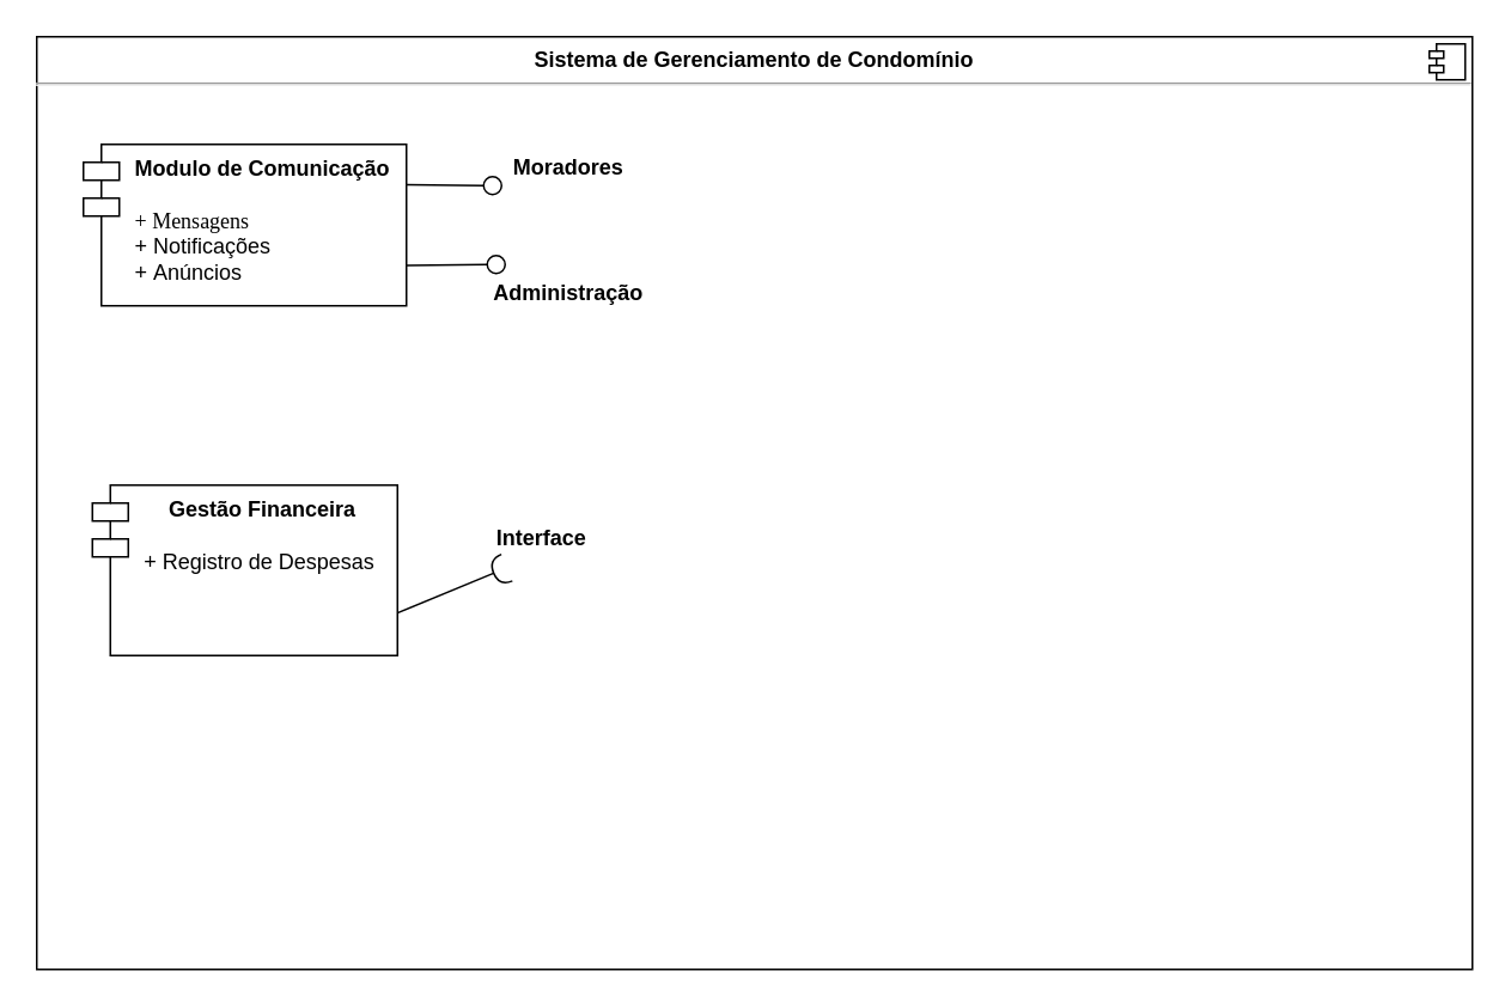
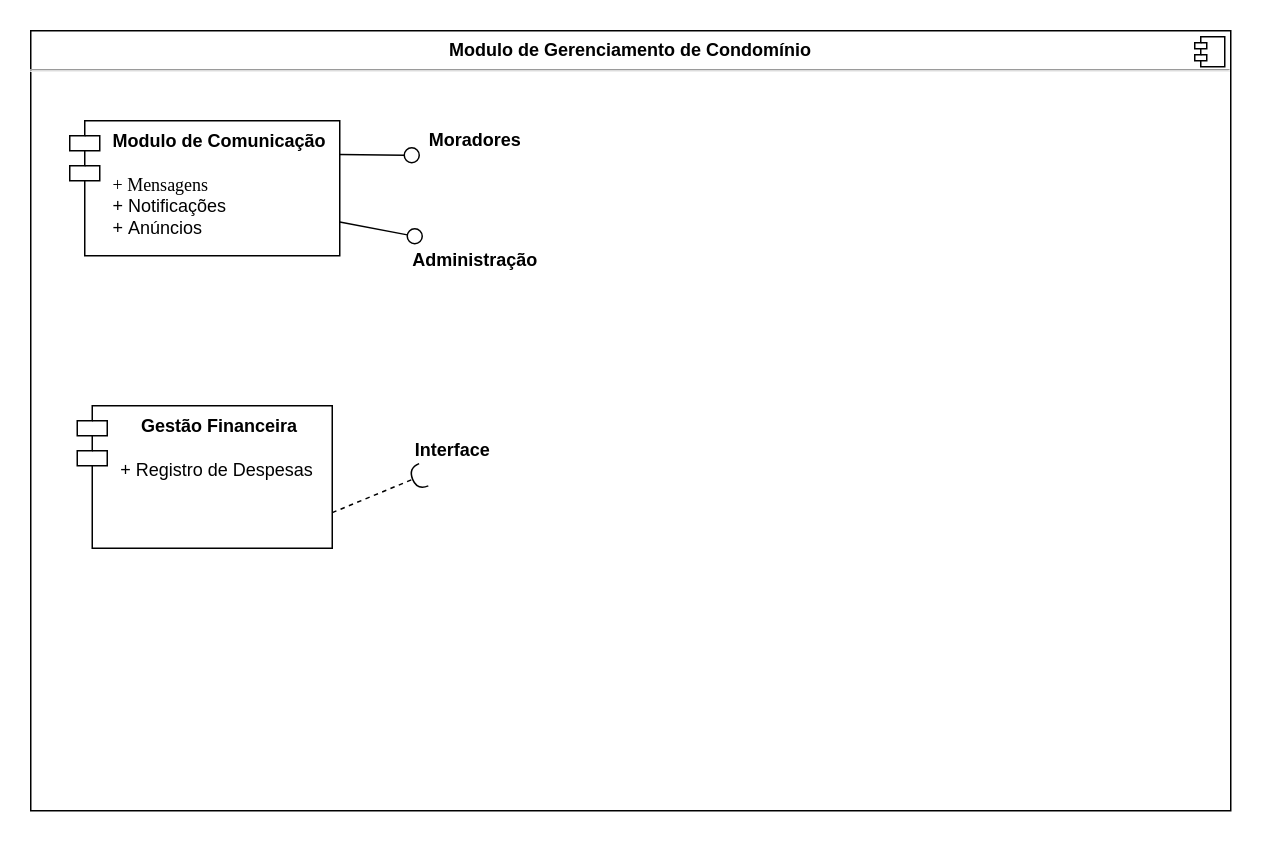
  <mxCell id="0" />
  <mxCell id="1" parent="0" />
- <mxCell id="2" value="&lt;p style=&quot;margin: 6px 0px 0px;&quot;&gt;&lt;b&gt;&lt;span style=&quot;background-color: initial;&quot;&gt;Sistema de Gerenciamento de Condomínio&lt;/span&gt;&lt;br&gt;&lt;/b&gt;&lt;/p&gt;&lt;hr&gt;&lt;p style=&quot;margin:0px;margin-left:8px;&quot;&gt;&lt;br&gt;&lt;/p&gt;" style="align=center;overflow=fill;html=1;dropTarget=0;whiteSpace=wrap;movable=1;resizable=1;rotatable=1;deletable=1;editable=1;locked=0;connectable=1;" vertex="1" parent="1"><mxGeometry x="20" y="20" width="800" height="520" as="geometry" /></mxCell>
+ <mxCell id="2" value="&lt;p style=&quot;margin: 6px 0px 0px;&quot;&gt;&lt;b&gt;&lt;span style=&quot;background-color: initial;&quot;&gt;Modulo de Gerenciamento de Condomínio&lt;/span&gt;&lt;br&gt;&lt;/b&gt;&lt;/p&gt;&lt;hr&gt;&lt;p style=&quot;margin:0px;margin-left:8px;&quot;&gt;&lt;br&gt;&lt;/p&gt;" style="align=center;overflow=fill;html=1;dropTarget=0;whiteSpace=wrap;movable=1;resizable=1;rotatable=1;deletable=1;editable=1;locked=0;connectable=1;" vertex="1" parent="1"><mxGeometry x="20" y="20" width="800" height="520" as="geometry" /></mxCell>
  <mxCell id="3" value="" style="shape=component;jettyWidth=8;jettyHeight=4;" vertex="1" parent="2"><mxGeometry x="1" width="20" height="20" relative="1" as="geometry"><mxPoint x="-24" y="4" as="offset" /></mxGeometry></mxCell>
  <mxCell id="4" value="&lt;b&gt;Modulo de Comunicação&lt;/b&gt;&lt;br&gt;&lt;br&gt;&lt;div style=&quot;text-align: left;&quot;&gt;&lt;span style=&quot;font-family: &amp;quot;Times New Roman&amp;quot;; background-color: initial;&quot;&gt;+ Mensagens&lt;/span&gt;&lt;/div&gt;&lt;div style=&quot;text-align: left;&quot;&gt;&lt;span style=&quot;background-color: initial;&quot;&gt;+ Notificações&lt;/span&gt;&lt;/div&gt;&lt;div style=&quot;text-align: left;&quot;&gt;&lt;span style=&quot;background-color: initial;&quot;&gt;+&amp;nbsp;&lt;/span&gt;&lt;span style=&quot;background-color: initial;&quot;&gt;Anúncios&lt;/span&gt;&lt;/div&gt;" style="shape=module;align=left;spacingLeft=20;align=center;verticalAlign=top;whiteSpace=wrap;html=1;" vertex="1" parent="1"><mxGeometry x="46" y="80" width="180" height="90" as="geometry" /></mxCell>
  <mxCell id="5" value="" style="ellipse;whiteSpace=wrap;html=1;align=center;aspect=fixed;fillColor=none;strokeColor=none;resizable=0;perimeter=centerPerimeter;rotatable=0;allowArrows=0;points=[];outlineConnect=1;" vertex="1" parent="1"><mxGeometry x="271" y="240" width="10" height="10" as="geometry" /></mxCell>
  <mxCell id="6" value="" style="rounded=0;orthogonalLoop=1;jettySize=auto;html=1;endArrow=oval;endFill=0;sketch=0;sourcePerimeterSpacing=0;targetPerimeterSpacing=0;endSize=10;exitX=1;exitY=0.25;exitDx=0;exitDy=0;entryX=-0.025;entryY=0.885;entryDx=0;entryDy=0;entryPerimeter=0;" edge="1" target="9" parent="1" source="4"><mxGeometry relative="1" as="geometry"><mxPoint x="596" y="255" as="sourcePoint" /><mxPoint x="346" y="100" as="targetPoint" /></mxGeometry></mxCell>
  <mxCell id="7" value="" style="rounded=0;orthogonalLoop=1;jettySize=auto;html=1;endArrow=oval;endFill=0;sketch=0;sourcePerimeterSpacing=0;targetPerimeterSpacing=0;endSize=10;exitX=1;exitY=0.75;exitDx=0;exitDy=0;entryX=0;entryY=-0.115;entryDx=0;entryDy=0;entryPerimeter=0;" edge="1" parent="1" source="4" target="8"><mxGeometry relative="1" as="geometry"><mxPoint x="276" y="170" as="sourcePoint" /><mxPoint x="366" y="200" as="targetPoint" /></mxGeometry></mxCell>
- <mxCell id="8" value="Administração" style="text;align=center;fontStyle=1;verticalAlign=middle;spacingLeft=3;spacingRight=3;strokeColor=none;rotatable=0;points=[[0,0.5],[1,0.5]];portConstraint=eastwest;html=1;" vertex="1" parent="1"><mxGeometry x="276" y="150" width="80" height="26" as="geometry" /></mxCell>
+ <mxCell id="8" value="Administração" style="text;align=center;fontStyle=1;verticalAlign=middle;spacingLeft=3;spacingRight=3;strokeColor=none;rotatable=0;points=[[0,0.5],[1,0.5]];portConstraint=eastwest;html=1;" vertex="1" parent="1"><mxGeometry x="276" y="160" width="80" height="26" as="geometry" /></mxCell>
  <mxCell id="9" value="Moradores" style="text;align=center;fontStyle=1;verticalAlign=middle;spacingLeft=3;spacingRight=3;strokeColor=none;rotatable=0;points=[[0,0.5],[1,0.5]];portConstraint=eastwest;html=1;" vertex="1" parent="1"><mxGeometry x="276" y="80" width="80" height="26" as="geometry" /></mxCell>
  <mxCell id="10" value="&lt;b&gt;Gestão Financeira&lt;/b&gt;&lt;br&gt;&lt;div style=&quot;text-align: left;&quot;&gt;&lt;br&gt;&lt;/div&gt;&lt;div style=&quot;text-align: left;&quot;&gt;&lt;span style=&quot;background-color: initial;&quot;&gt;+ Registro de Despesas&amp;nbsp;&lt;/span&gt;&lt;/div&gt;" style="shape=module;align=left;spacingLeft=20;align=center;verticalAlign=top;whiteSpace=wrap;html=1;" vertex="1" parent="1"><mxGeometry x="51" y="270" width="170" height="95" as="geometry" /></mxCell>
- <mxCell id="11" value="" style="rounded=0;orthogonalLoop=1;jettySize=auto;html=1;endArrow=halfCircle;endFill=0;endSize=6;strokeWidth=1;sketch=0;exitX=1;exitY=0.75;exitDx=0;exitDy=0;entryX=0.183;entryY=1.167;entryDx=0;entryDy=0;entryPerimeter=0;" edge="1" target="13" parent="1" source="10"><mxGeometry relative="1" as="geometry"><mxPoint x="466" y="340" as="sourcePoint" /><mxPoint x="496" y="270" as="targetPoint" /><Array as="points" /></mxGeometry></mxCell>
+ <mxCell id="11" value="" style="rounded=0;orthogonalLoop=1;jettySize=auto;html=1;endArrow=halfCircle;endFill=0;endSize=6;strokeWidth=1;sketch=0;exitX=1;exitY=0.75;exitDx=0;exitDy=0;entryX=0.183;entryY=1.167;entryDx=0;entryDy=0;entryPerimeter=0;dashed=1;" edge="1" target="13" parent="1" source="10"><mxGeometry relative="1" as="geometry"><mxPoint x="466" y="340" as="sourcePoint" /><mxPoint x="496" y="270" as="targetPoint" /><Array as="points" /></mxGeometry></mxCell>
  <mxCell id="12" value="" style="ellipse;whiteSpace=wrap;html=1;align=center;aspect=fixed;fillColor=none;strokeColor=none;resizable=0;perimeter=centerPerimeter;rotatable=0;allowArrows=0;points=[];outlineConnect=1;" vertex="1" parent="1"><mxGeometry x="511" y="230" width="10" height="10" as="geometry" /></mxCell>
  <mxCell id="13" value="Interface" style="text;align=center;fontStyle=1;verticalAlign=middle;spacingLeft=3;spacingRight=3;strokeColor=none;rotatable=0;points=[[0,0.5],[1,0.5]];portConstraint=eastwest;html=1;" vertex="1" parent="1"><mxGeometry x="271" y="288" width="60" height="24" as="geometry" /></mxCell>
